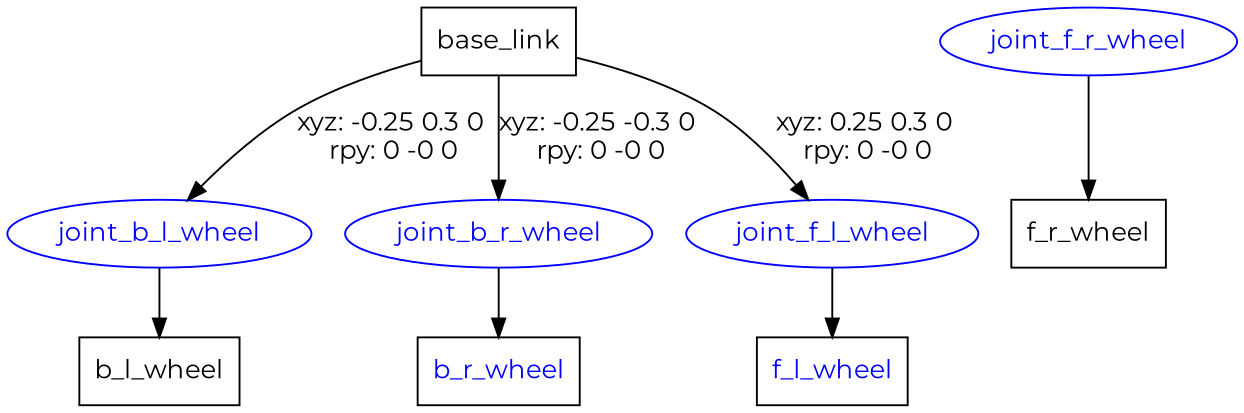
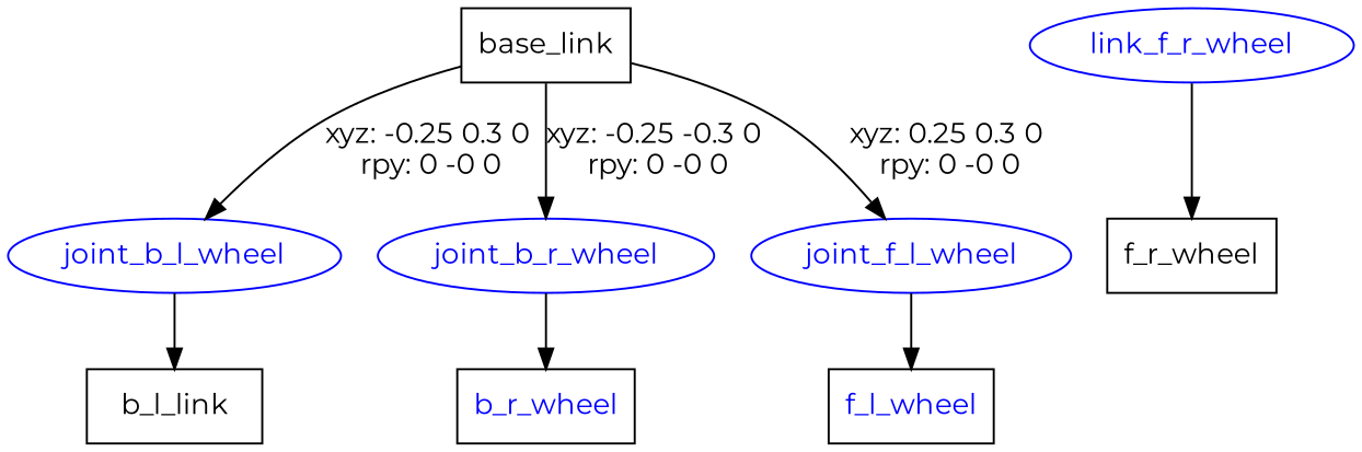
  digraph {
    fontname=Montserrat
    node [fontname=Montserrat shape=box fontcolor=blue]
    edge [fontname=Montserrat]
    n1 [label=base_link fontcolor=""]
    joint_b_l_wheel [color=blue shape=ellipse]
    joint_b_r_wheel [color=blue shape=ellipse]
    joint_f_l_wheel [color=blue shape=ellipse]
-   n5 [label=b_l_wheel fontcolor=""]
+   n5 [label=b_l_link fontcolor=""]
    n6 [label=b_r_wheel]
    n7 [label=f_l_wheel]
-   joint_f_r_wheel [color=blue shape=ellipse]
+   joint_f_r_wheel [color=blue shape=ellipse label=link_f_r_wheel]
    n9 [label=f_r_wheel fontcolor=""]
    n1 -> joint_b_l_wheel [label="xyz: -0.25 0.3 0 \nrpy: 0 -0 0"]
    n1 -> joint_b_r_wheel [label="xyz: -0.25 -0.3 0 \nrpy: 0 -0 0"]
    n1 -> joint_f_l_wheel [label="xyz: 0.25 0.3 0 \nrpy: 0 -0 0"]
    joint_b_l_wheel -> n5
    joint_b_r_wheel -> n6
    joint_f_l_wheel -> n7
    joint_f_r_wheel -> n9
  }
